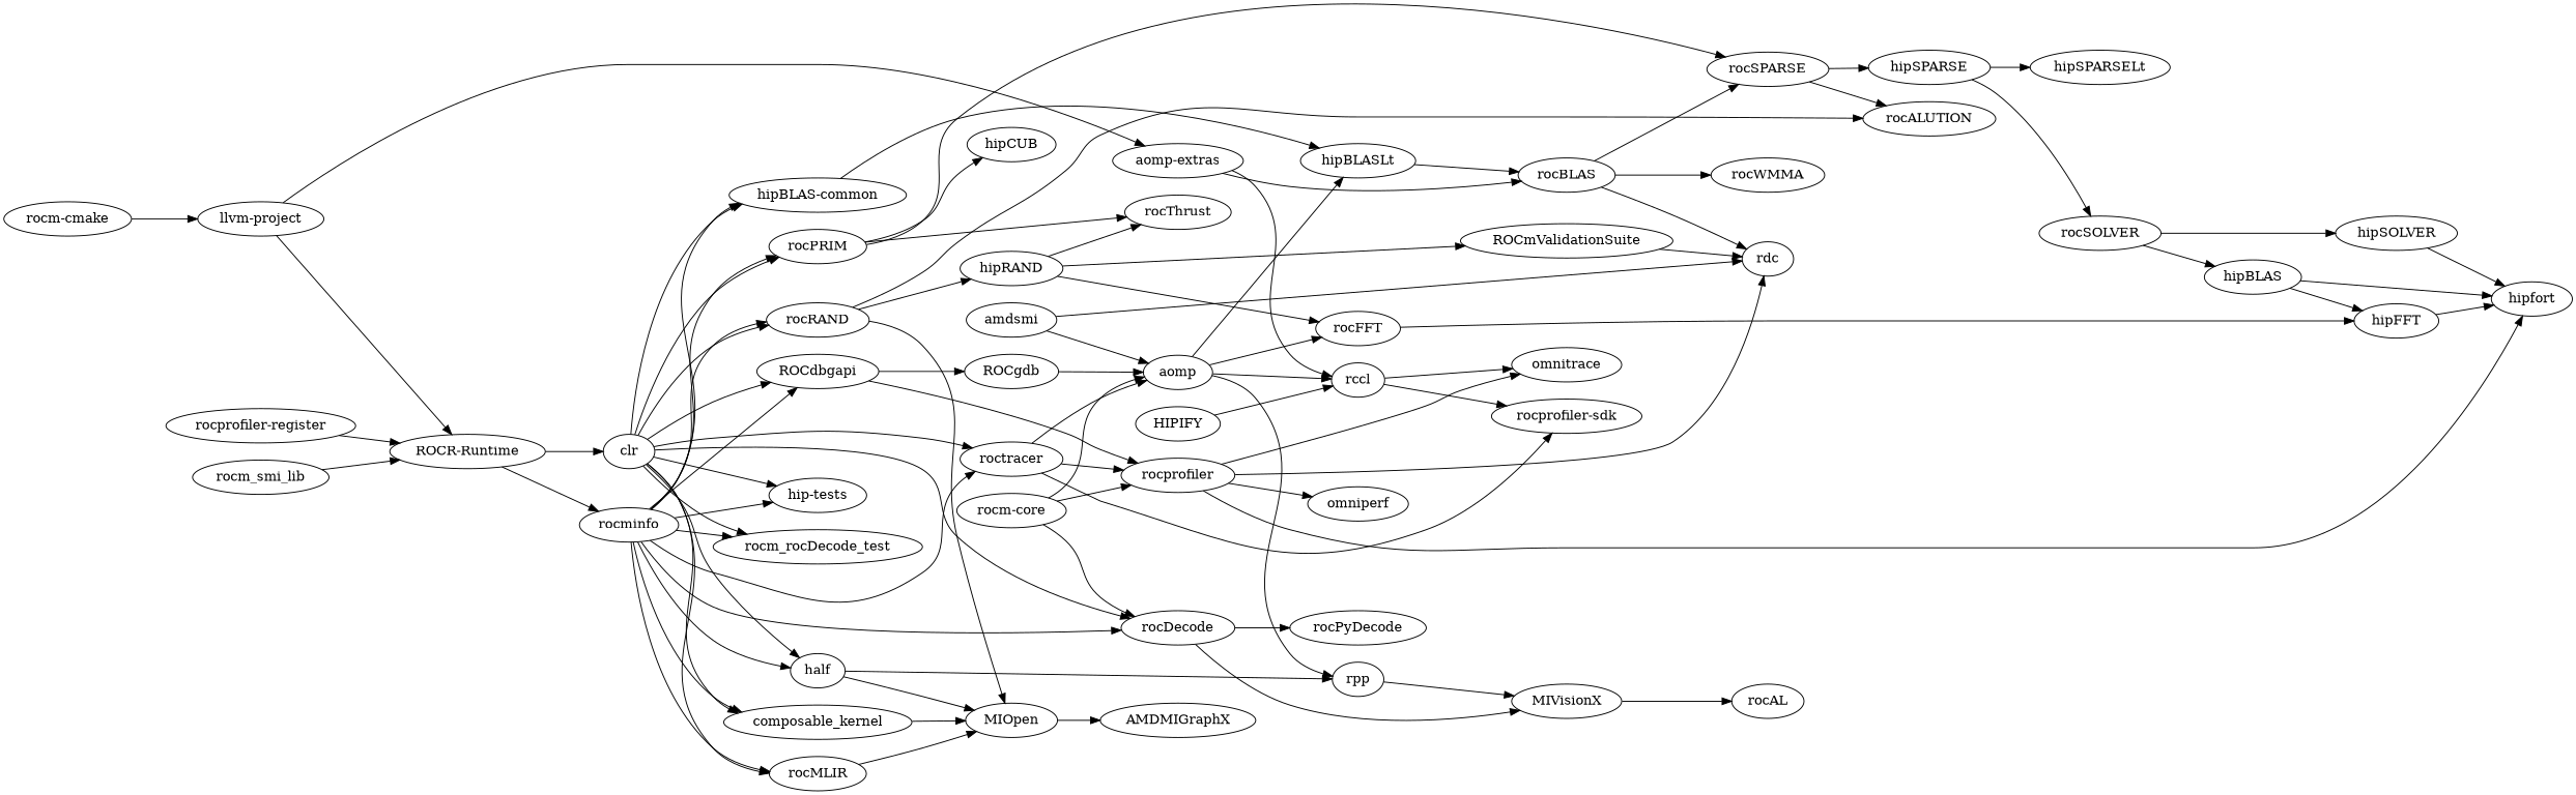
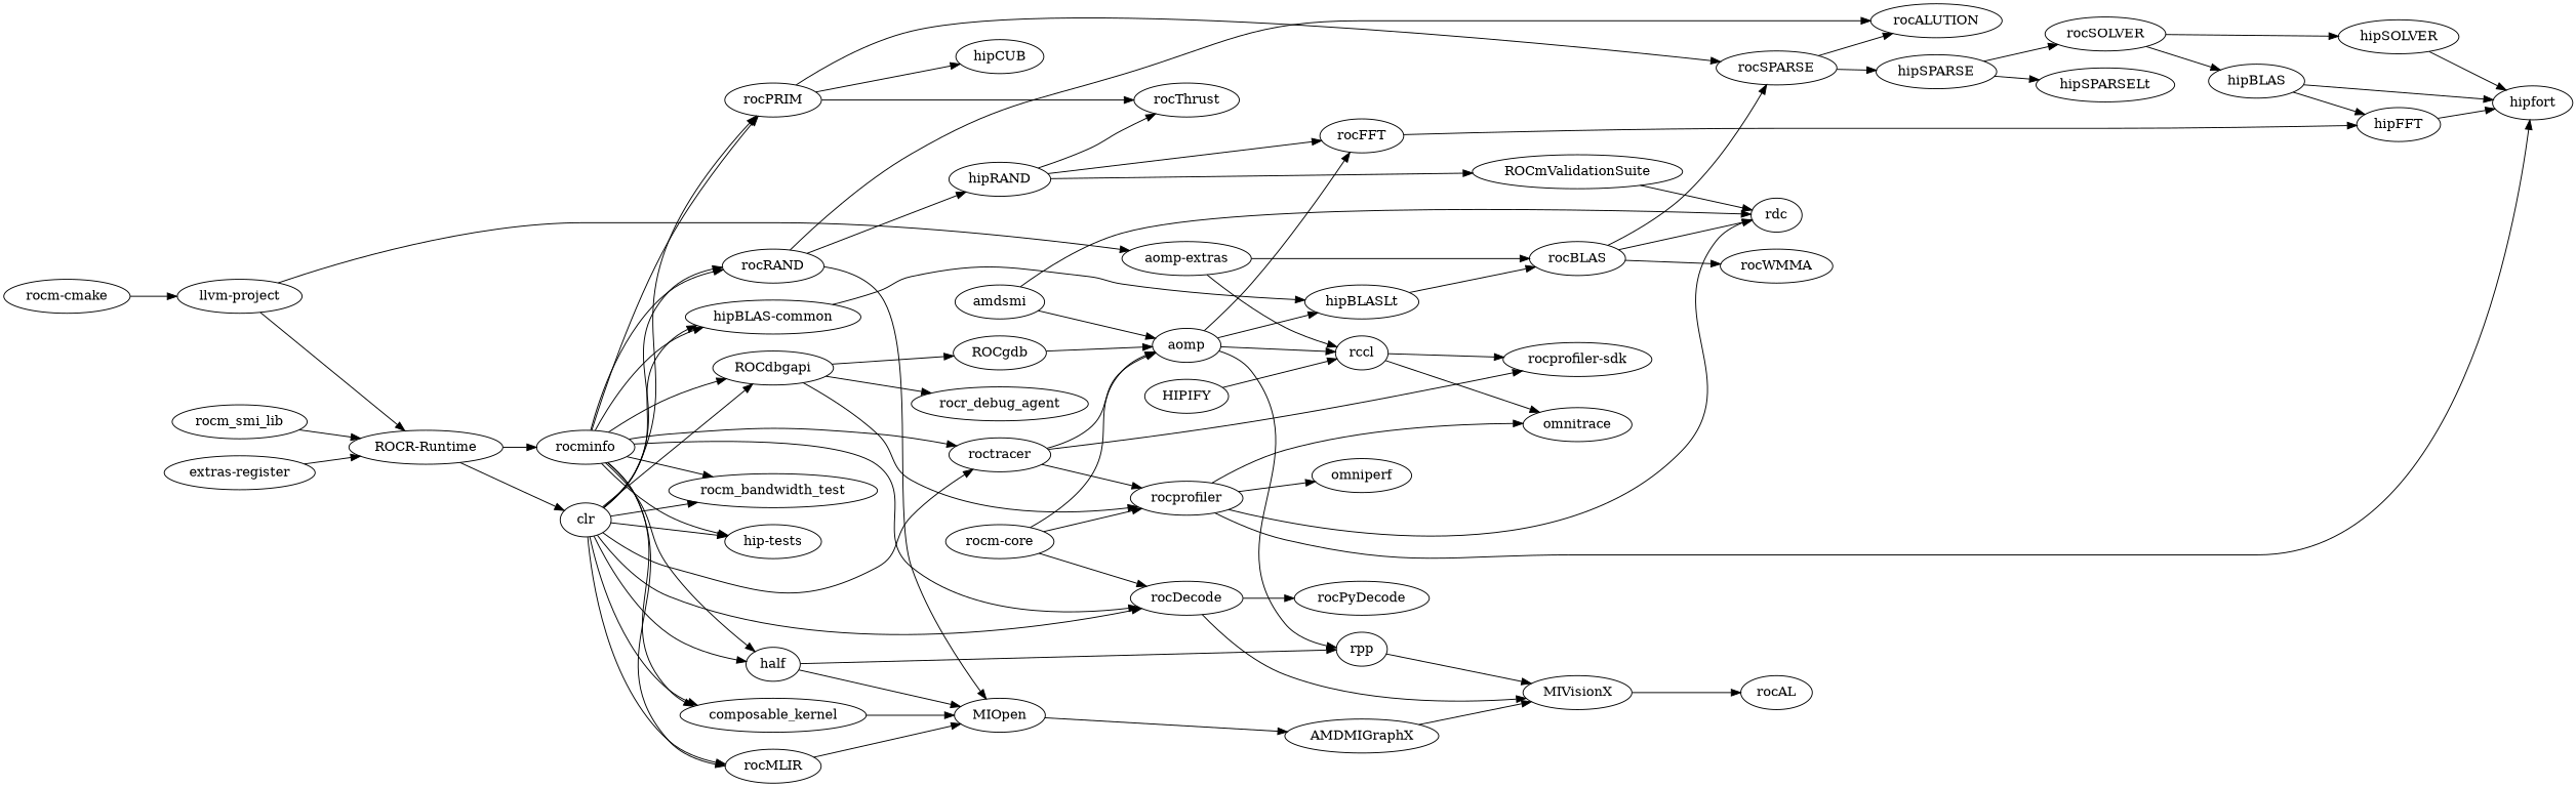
  digraph {
    rankdir=LR
    AMDMIGraphX
    MIVisionX
    rocAL
    HIPIFY
    rccl
    omnitrace
    "rocprofiler-sdk"
    MIOpen
    "ROCR-Runtime"
    clr
    rocminfo
    ROCdbgapi
    composable_kernel
    half
    "hip-tests"
    "hipBLAS-common"
    rocDecode
    rocMLIR
    rocPRIM
    rocRAND
-   rocm_bandwidth_test [label=rocm_rocDecode_test]
+   rocm_bandwidth_test
    roctracer
    ROCgdb
    rocprofiler
+   rocr_debug_agent
    rpp
    hipBLASLt
    rocPyDecode
    rocSPARSE
    rocThrust
    hipCUB
    hipRAND
    rocALUTION
    aomp
    rdc
    hipfort
    omniperf
    rocFFT
    rocBLAS
    hipFFT
    ROCmValidationSuite
    amdsmi
    rocWMMA
    "aomp-extras"
    hipSPARSE
    hipBLAS
    hipSOLVER
    hipSPARSELt
    rocSOLVER
    "llvm-project"
    "rocm-cmake"
    "rocm-core"
    rocm_smi_lib
-   "rocprofiler-register"
+   "rocprofiler-register" [label="extras-register"]
+   AMDMIGraphX -> MIVisionX
    MIVisionX -> rocAL
    HIPIFY -> rccl
    rccl -> omnitrace
    rccl -> "rocprofiler-sdk"
    MIOpen -> AMDMIGraphX
    "ROCR-Runtime" -> clr
    "ROCR-Runtime" -> rocminfo
    clr -> ROCdbgapi
    clr -> composable_kernel
    clr -> half
    clr -> "hip-tests"
    clr -> "hipBLAS-common"
    clr -> rocDecode
    clr -> rocMLIR
    clr -> rocPRIM
    clr -> rocRAND
    clr -> rocm_bandwidth_test
    clr -> roctracer
    rocminfo -> ROCdbgapi
    rocminfo -> composable_kernel
    rocminfo -> half
    rocminfo -> "hip-tests"
    rocminfo -> "hipBLAS-common"
    rocminfo -> rocDecode
    rocminfo -> rocMLIR
    rocminfo -> rocPRIM
    rocminfo -> rocRAND
    rocminfo -> rocm_bandwidth_test
    rocminfo -> roctracer
    ROCdbgapi -> ROCgdb
    ROCdbgapi -> rocprofiler
+   ROCdbgapi -> rocr_debug_agent
    composable_kernel -> MIOpen
    half -> MIOpen
    half -> rpp
    "hipBLAS-common" -> hipBLASLt
    rocDecode -> MIVisionX
    rocDecode -> rocPyDecode
    rocMLIR -> MIOpen
    rocPRIM -> rocSPARSE
    rocPRIM -> rocThrust
    rocPRIM -> hipCUB
    rocRAND -> MIOpen
    rocRAND -> hipRAND
    rocRAND -> rocALUTION
    roctracer -> "rocprofiler-sdk"
    roctracer -> rocprofiler
    roctracer -> aomp
    ROCgdb -> aomp
    rocprofiler -> omnitrace
    rocprofiler -> rdc
    rocprofiler -> hipfort
    rocprofiler -> omniperf
    rpp -> MIVisionX
    hipBLASLt -> rocBLAS
    rocSPARSE -> rocALUTION
    rocSPARSE -> hipSPARSE
    hipRAND -> rocThrust
    hipRAND -> rocFFT
    hipRAND -> ROCmValidationSuite
    aomp -> rccl
    aomp -> rpp
    aomp -> hipBLASLt
    aomp -> rocFFT
    rocFFT -> hipFFT
    rocBLAS -> rocSPARSE
    rocBLAS -> rdc
    rocBLAS -> rocWMMA
    hipFFT -> hipfort
    ROCmValidationSuite -> rdc
    amdsmi -> aomp
    amdsmi -> rdc
    "aomp-extras" -> rccl
    "aomp-extras" -> rocBLAS
    hipSPARSE -> hipSPARSELt
    hipSPARSE -> rocSOLVER
    hipBLAS -> hipfort
    hipBLAS -> hipFFT
    hipSOLVER -> hipfort
    rocSOLVER -> hipBLAS
    rocSOLVER -> hipSOLVER
    "llvm-project" -> "ROCR-Runtime"
    "llvm-project" -> "aomp-extras"
    "rocm-cmake" -> "llvm-project"
    "rocm-core" -> rocDecode
    "rocm-core" -> rocprofiler
    "rocm-core" -> aomp
    rocm_smi_lib -> "ROCR-Runtime"
    "rocprofiler-register" -> "ROCR-Runtime"
  }
